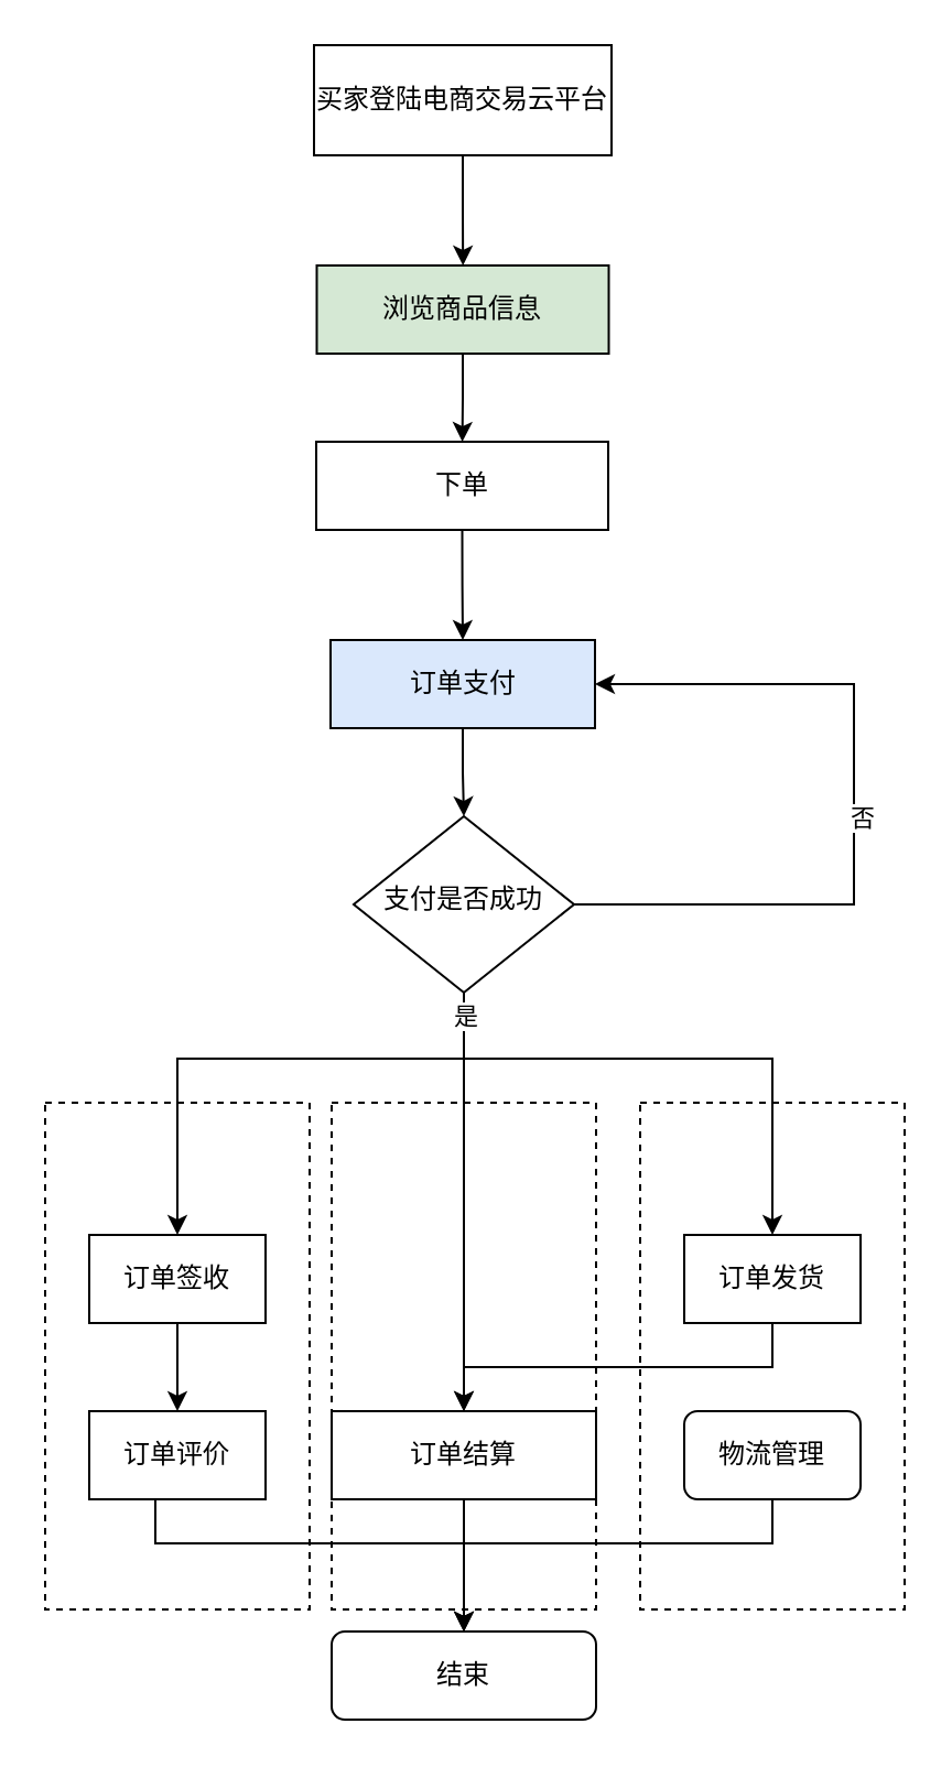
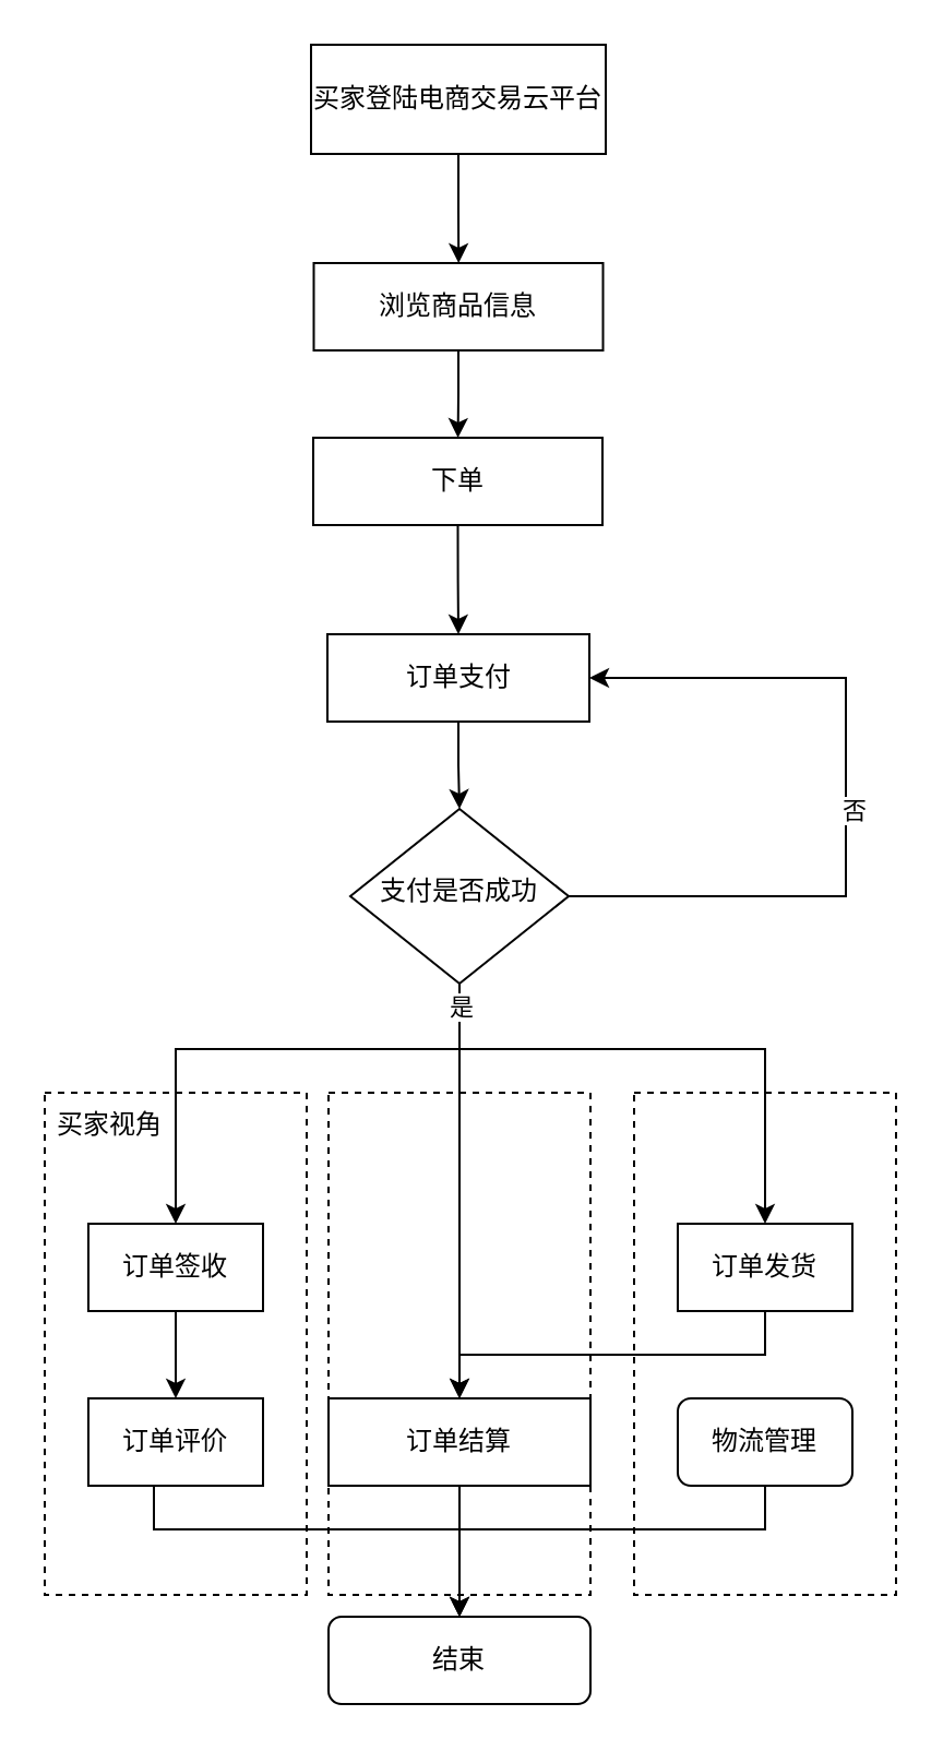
  <mxCell id="0" />
  <mxCell id="1" parent="0" />
  <mxCell id="2" value="" style="rounded=0;whiteSpace=wrap;html=1;dashed=1;" vertex="1" parent="1"><mxGeometry x="150" y="500" width="120" height="230" as="geometry" /></mxCell>
  <mxCell id="3" value="" style="rounded=0;whiteSpace=wrap;html=1;dashed=1;" vertex="1" parent="1"><mxGeometry x="290" y="500" width="120" height="230" as="geometry" /></mxCell>
  <mxCell id="4" value="" style="rounded=0;whiteSpace=wrap;html=1;dashed=1;" vertex="1" parent="1"><mxGeometry x="20" y="500" width="120" height="230" as="geometry" /></mxCell>
  <mxCell id="5" style="edgeStyle=orthogonalEdgeStyle;rounded=0;orthogonalLoop=1;jettySize=auto;html=1;entryX=1;entryY=0.5;entryDx=0;entryDy=0;" edge="1" parent="1" source="11" target="13"><mxGeometry relative="1" as="geometry"><Array as="points"><mxPoint x="387" y="410" /><mxPoint x="387" y="310" /></Array></mxGeometry></mxCell>
  <mxCell id="6" value="否" style="edgeLabel;html=1;align=center;verticalAlign=middle;resizable=0;points=[];" vertex="1" connectable="0" parent="5"><mxGeometry x="-0.033" y="-3" relative="1" as="geometry"><mxPoint as="offset" /></mxGeometry></mxCell>
  <mxCell id="7" style="edgeStyle=orthogonalEdgeStyle;rounded=0;orthogonalLoop=1;jettySize=auto;html=1;exitX=0.5;exitY=1;exitDx=0;exitDy=0;" edge="1" parent="1" source="11" target="21"><mxGeometry relative="1" as="geometry" /></mxCell>
  <mxCell id="8" style="edgeStyle=orthogonalEdgeStyle;rounded=0;orthogonalLoop=1;jettySize=auto;html=1;exitX=0.5;exitY=1;exitDx=0;exitDy=0;" edge="1" parent="1" source="11" target="15"><mxGeometry relative="1" as="geometry"><Array as="points"><mxPoint x="210" y="480" /><mxPoint x="80" y="480" /></Array></mxGeometry></mxCell>
  <mxCell id="9" style="edgeStyle=orthogonalEdgeStyle;rounded=0;orthogonalLoop=1;jettySize=auto;html=1;exitX=0.5;exitY=1;exitDx=0;exitDy=0;" edge="1" parent="1" source="11" target="17"><mxGeometry relative="1" as="geometry"><Array as="points"><mxPoint x="210" y="480" /><mxPoint x="350" y="480" /></Array></mxGeometry></mxCell>
  <mxCell id="10" value="是" style="edgeLabel;html=1;align=center;verticalAlign=middle;resizable=0;points=[];" vertex="1" connectable="0" parent="9"><mxGeometry x="-0.963" y="1" relative="1" as="geometry"><mxPoint x="-1" y="5" as="offset" /></mxGeometry></mxCell>
  <mxCell id="11" value="支付是否成功" style="rhombus;whiteSpace=wrap;html=1;shadow=0;fontFamily=Helvetica;fontSize=12;align=center;strokeWidth=1;spacing=6;spacingTop=-4;" vertex="1" parent="1"><mxGeometry x="160" y="370" width="100" height="80" as="geometry" /></mxCell>
  <mxCell id="12" style="edgeStyle=orthogonalEdgeStyle;rounded=0;orthogonalLoop=1;jettySize=auto;html=1;exitX=0.5;exitY=1;exitDx=0;exitDy=0;entryX=0.5;entryY=0;entryDx=0;entryDy=0;" edge="1" parent="1" source="13" target="11"><mxGeometry relative="1" as="geometry" /></mxCell>
- <mxCell id="13" value="订单支付" style="rounded=0;whiteSpace=wrap;html=1;fillColor=#dae8fc;" vertex="1" parent="1"><mxGeometry x="149.5" y="290" width="120" height="40" as="geometry" /></mxCell>
+ <mxCell id="13" value="订单支付" style="rounded=0;whiteSpace=wrap;html=1;" vertex="1" parent="1"><mxGeometry x="149.5" y="290" width="120" height="40" as="geometry" /></mxCell>
  <mxCell id="14" style="edgeStyle=orthogonalEdgeStyle;rounded=0;orthogonalLoop=1;jettySize=auto;html=1;exitX=0.5;exitY=1;exitDx=0;exitDy=0;" edge="1" parent="1" source="15" target="24"><mxGeometry relative="1" as="geometry" /></mxCell>
  <mxCell id="15" value="订单签收" style="rounded=0;whiteSpace=wrap;html=1;" vertex="1" parent="1"><mxGeometry x="40" y="560" width="80" height="40" as="geometry" /></mxCell>
  <mxCell id="16" style="edgeStyle=orthogonalEdgeStyle;rounded=0;orthogonalLoop=1;jettySize=auto;html=1;exitX=0.5;exitY=1;exitDx=0;exitDy=0;" edge="1" parent="1" source="17" target="21"><mxGeometry relative="1" as="geometry" /></mxCell>
  <mxCell id="17" value="订单发货" style="rounded=0;whiteSpace=wrap;html=1;" vertex="1" parent="1"><mxGeometry x="310" y="560" width="80" height="40" as="geometry" /></mxCell>
  <mxCell id="18" style="edgeStyle=orthogonalEdgeStyle;rounded=0;orthogonalLoop=1;jettySize=auto;html=1;exitX=0.5;exitY=1;exitDx=0;exitDy=0;" edge="1" parent="1" source="19" target="22"><mxGeometry relative="1" as="geometry"><Array as="points"><mxPoint x="350" y="700" /><mxPoint x="210" y="700" /></Array></mxGeometry></mxCell>
  <mxCell id="19" value="物流管理" style="whiteSpace=wrap;html=1;rounded=1;" vertex="1" parent="1"><mxGeometry x="310" y="640" width="80" height="40" as="geometry" /></mxCell>
  <mxCell id="20" style="edgeStyle=orthogonalEdgeStyle;rounded=0;orthogonalLoop=1;jettySize=auto;html=1;exitX=0.5;exitY=1;exitDx=0;exitDy=0;" edge="1" parent="1" source="21" target="22"><mxGeometry relative="1" as="geometry" /></mxCell>
  <mxCell id="21" value="订单结算" style="rounded=0;whiteSpace=wrap;html=1;" vertex="1" parent="1"><mxGeometry x="150" y="640" width="120" height="40" as="geometry" /></mxCell>
  <mxCell id="22" value="结束" style="rounded=1;whiteSpace=wrap;html=1;fontSize=12;glass=0;strokeWidth=1;shadow=0;" vertex="1" parent="1"><mxGeometry x="150" y="740" width="120" height="40" as="geometry" /></mxCell>
  <mxCell id="23" style="edgeStyle=orthogonalEdgeStyle;rounded=0;orthogonalLoop=1;jettySize=auto;html=1;exitX=0.5;exitY=1;exitDx=0;exitDy=0;entryX=0.5;entryY=0;entryDx=0;entryDy=0;" edge="1" parent="1" source="24" target="22"><mxGeometry relative="1" as="geometry"><Array as="points"><mxPoint x="70" y="700" /><mxPoint x="210" y="700" /></Array></mxGeometry></mxCell>
  <mxCell id="24" value="订单评价" style="rounded=0;whiteSpace=wrap;html=1;" vertex="1" parent="1"><mxGeometry x="40" y="640" width="80" height="40" as="geometry" /></mxCell>
+ <mxCell id="25" value="买家视角" style="text;html=1;strokeColor=none;fillColor=none;align=center;verticalAlign=middle;whiteSpace=wrap;rounded=0;" vertex="1" parent="1"><mxGeometry x="20" y="500" width="60" height="30" as="geometry" /></mxCell>
  <mxCell id="26" style="edgeStyle=orthogonalEdgeStyle;rounded=0;orthogonalLoop=1;jettySize=auto;html=1;exitX=0.5;exitY=1;exitDx=0;exitDy=0;" edge="1" parent="1" source="27" target="29"><mxGeometry relative="1" as="geometry" /></mxCell>
  <mxCell id="27" value="买家登陆电商交易云平台" style="rounded=0;whiteSpace=wrap;html=1;" vertex="1" parent="1"><mxGeometry x="142" y="20" width="135" height="50" as="geometry" /></mxCell>
  <mxCell id="28" style="edgeStyle=orthogonalEdgeStyle;rounded=0;orthogonalLoop=1;jettySize=auto;html=1;exitX=0.5;exitY=1;exitDx=0;exitDy=0;" edge="1" parent="1" source="29" target="31"><mxGeometry relative="1" as="geometry" /></mxCell>
- <mxCell id="29" value="浏览商品信息" style="rounded=0;whiteSpace=wrap;html=1;fillColor=#d5e8d4;" vertex="1" parent="1"><mxGeometry x="143.25" y="120" width="132.5" height="40" as="geometry" /></mxCell>
+ <mxCell id="29" value="浏览商品信息" style="rounded=0;whiteSpace=wrap;html=1;" vertex="1" parent="1"><mxGeometry x="143.25" y="120" width="132.5" height="40" as="geometry" /></mxCell>
  <mxCell id="30" style="edgeStyle=orthogonalEdgeStyle;rounded=0;orthogonalLoop=1;jettySize=auto;html=1;exitX=0.5;exitY=1;exitDx=0;exitDy=0;" edge="1" parent="1" source="31" target="13"><mxGeometry relative="1" as="geometry" /></mxCell>
  <mxCell id="31" value="下单" style="rounded=0;whiteSpace=wrap;html=1;" vertex="1" parent="1"><mxGeometry x="143" y="200" width="132.5" height="40" as="geometry" /></mxCell>
